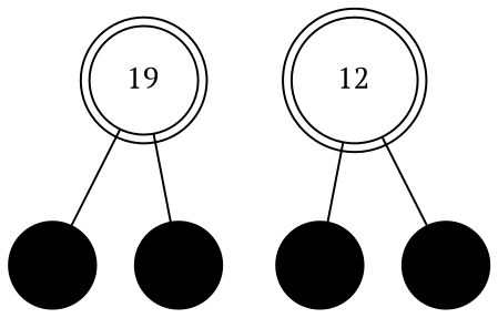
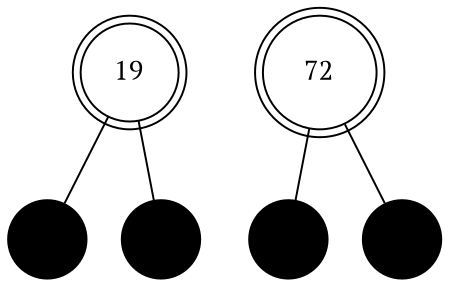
  graph {
    fontname="PT Serif"
    node [fontname="PT Serif" ordering=out shape=circle color=black fillcolor=black style=filled]
    edge [fontname="PT Serif"]
    19 [shape=doublecircle color="" fillcolor="" style=""]
    e3
    e4
-   12 [shape=doublecircle color="" fillcolor="" style=""]
+   12 [shape=doublecircle label=72 color="" fillcolor="" style=""]
    e1
    e2
    19 -- e3
    19 -- e4
    12 -- e1
    12 -- e2
  }
